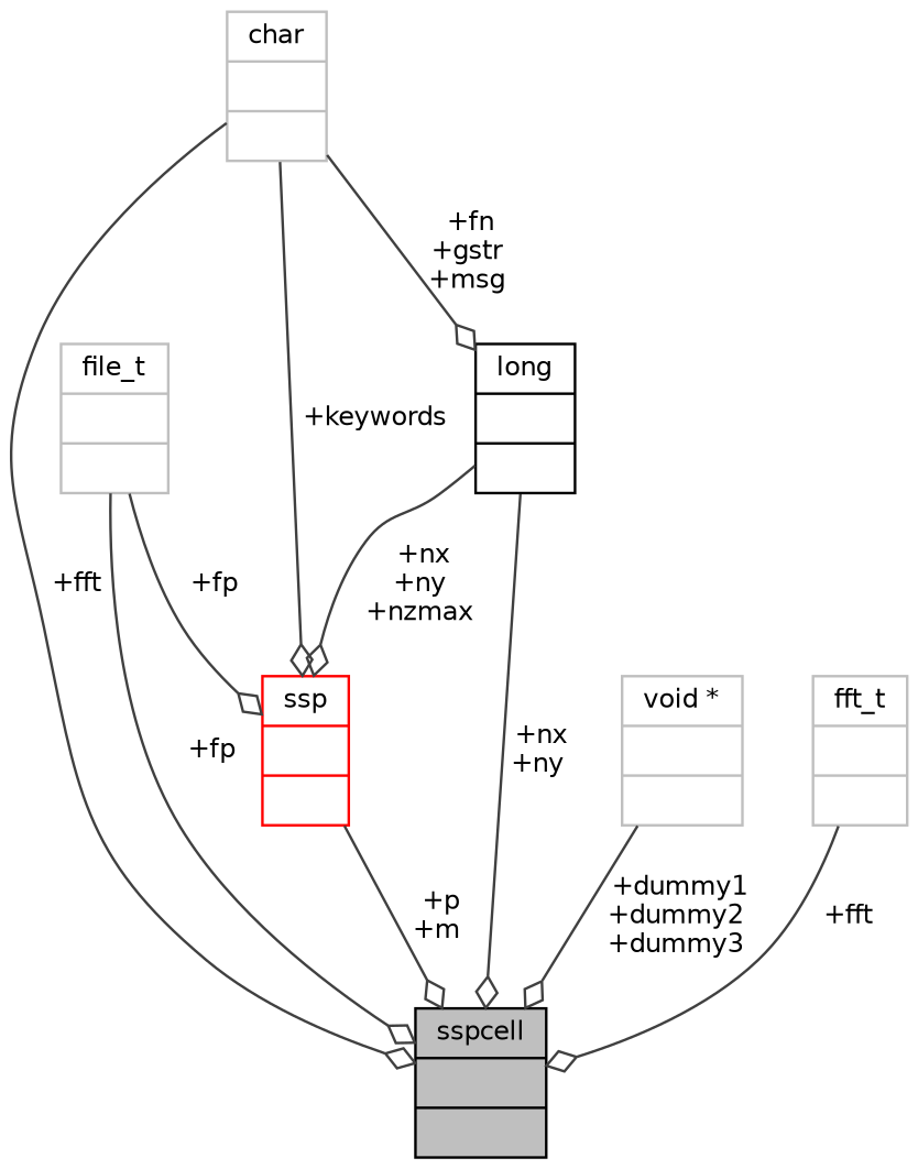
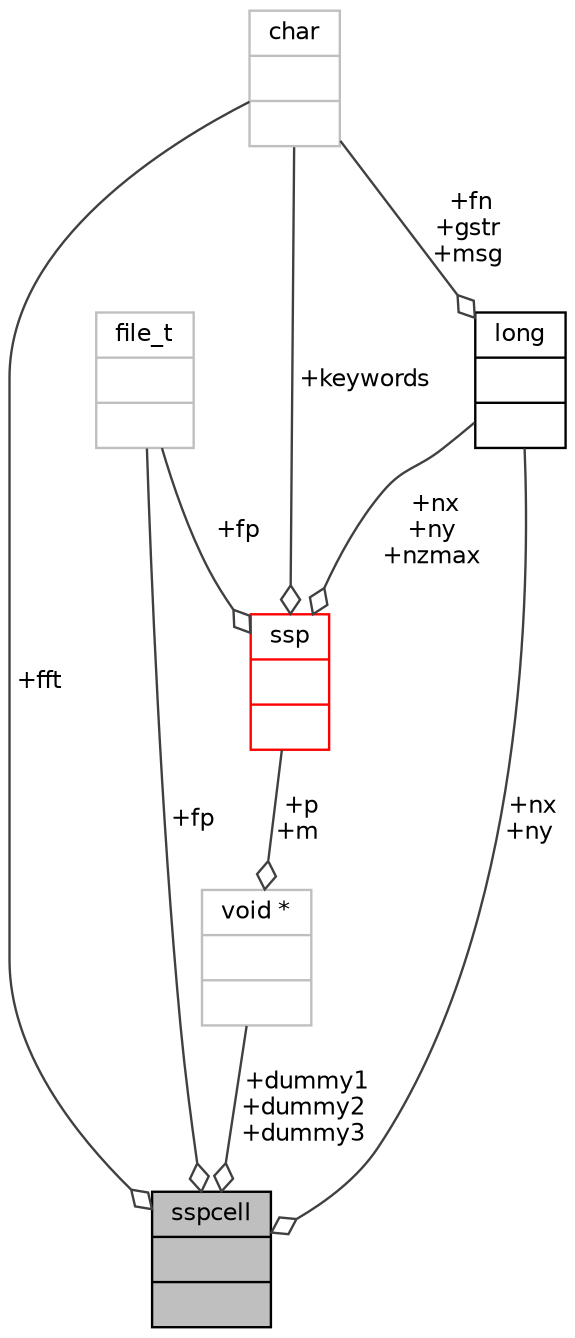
  digraph {
    node [color=grey75 fontname=Helvetica fontsize=10 shape=record]
    edge [arrowhead=odiamond color=grey25 fontname=Helvetica fontsize=10 labelfontname=Helvetica labelfontsize=10 style=solid]
    n1 [color=black fillcolor=grey75 fontcolor=black height=0.2 label="{sspcell\n||}" style=filled width=0.4]
    n2 [height=0.2 label="{file_t\n||}" width=0.4]
    n3 [color=red height=0.2 label="{ssp\n||}" width=0.4]
    n4 [height=0.2 label="{char\n||}" width=0.4]
    n5 [color=black height=0.2 label="{long\n||}" width=0.4]
    n6 [height=0.2 label="{void *\n||}" width=0.4]
-   n7 [height=0.2 label="{fft_t\n||}" width=0.4]
    n2 -> n1 [label=" +fp"]
    n2 -> n3 [label=" +fp"]
-   n3 -> n1 [label=" +p\n+m"]
+   n3 -> n6 [label=" +p\n+m"]
    n4 -> n1 [label=" +fft"]
    n4 -> n3 [label=" +keywords"]
    n4 -> n5 [label=" +fn\n+gstr\n+msg"]
    n5 -> n1 [label=" +nx\n+ny"]
    n5 -> n3 [label=" +nx\n+ny\n+nzmax"]
    n6 -> n1 [label=" +dummy1\n+dummy2\n+dummy3"]
-   n7 -> n1 [label=" +fft"]
  }
